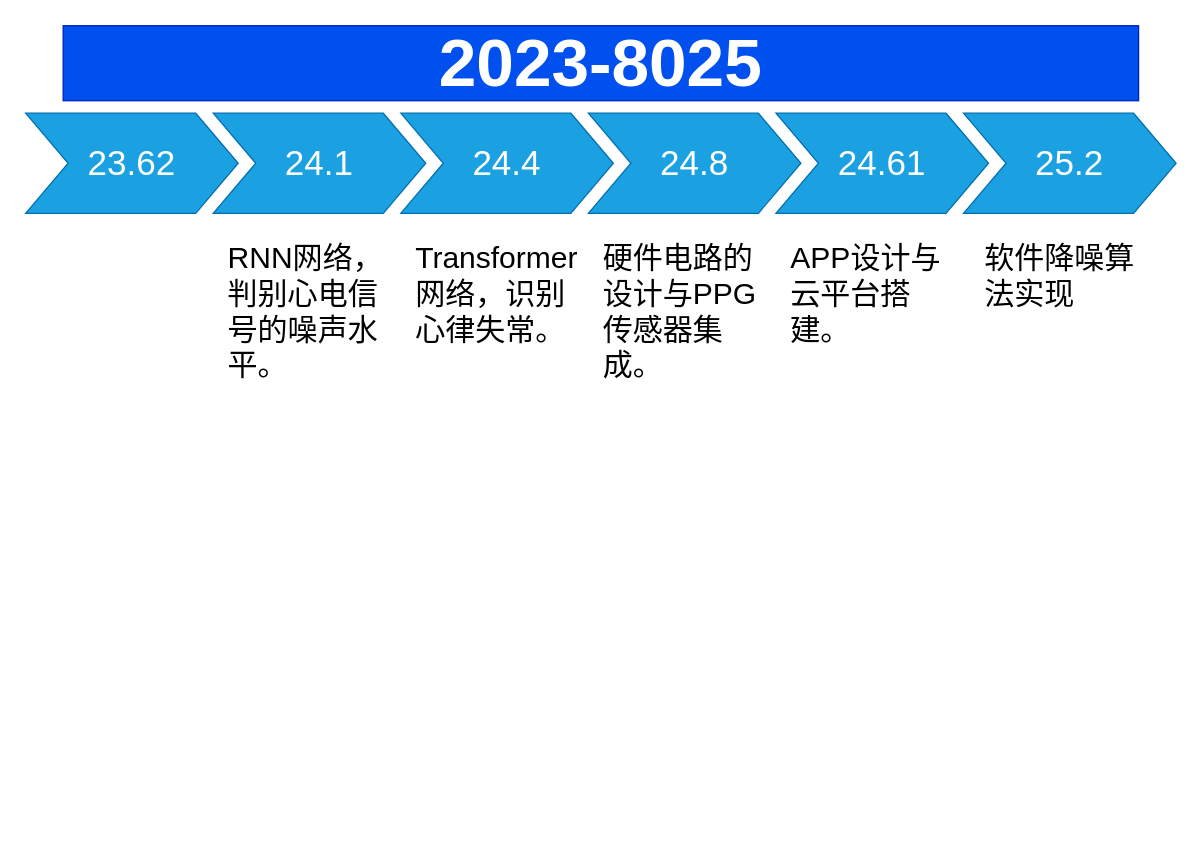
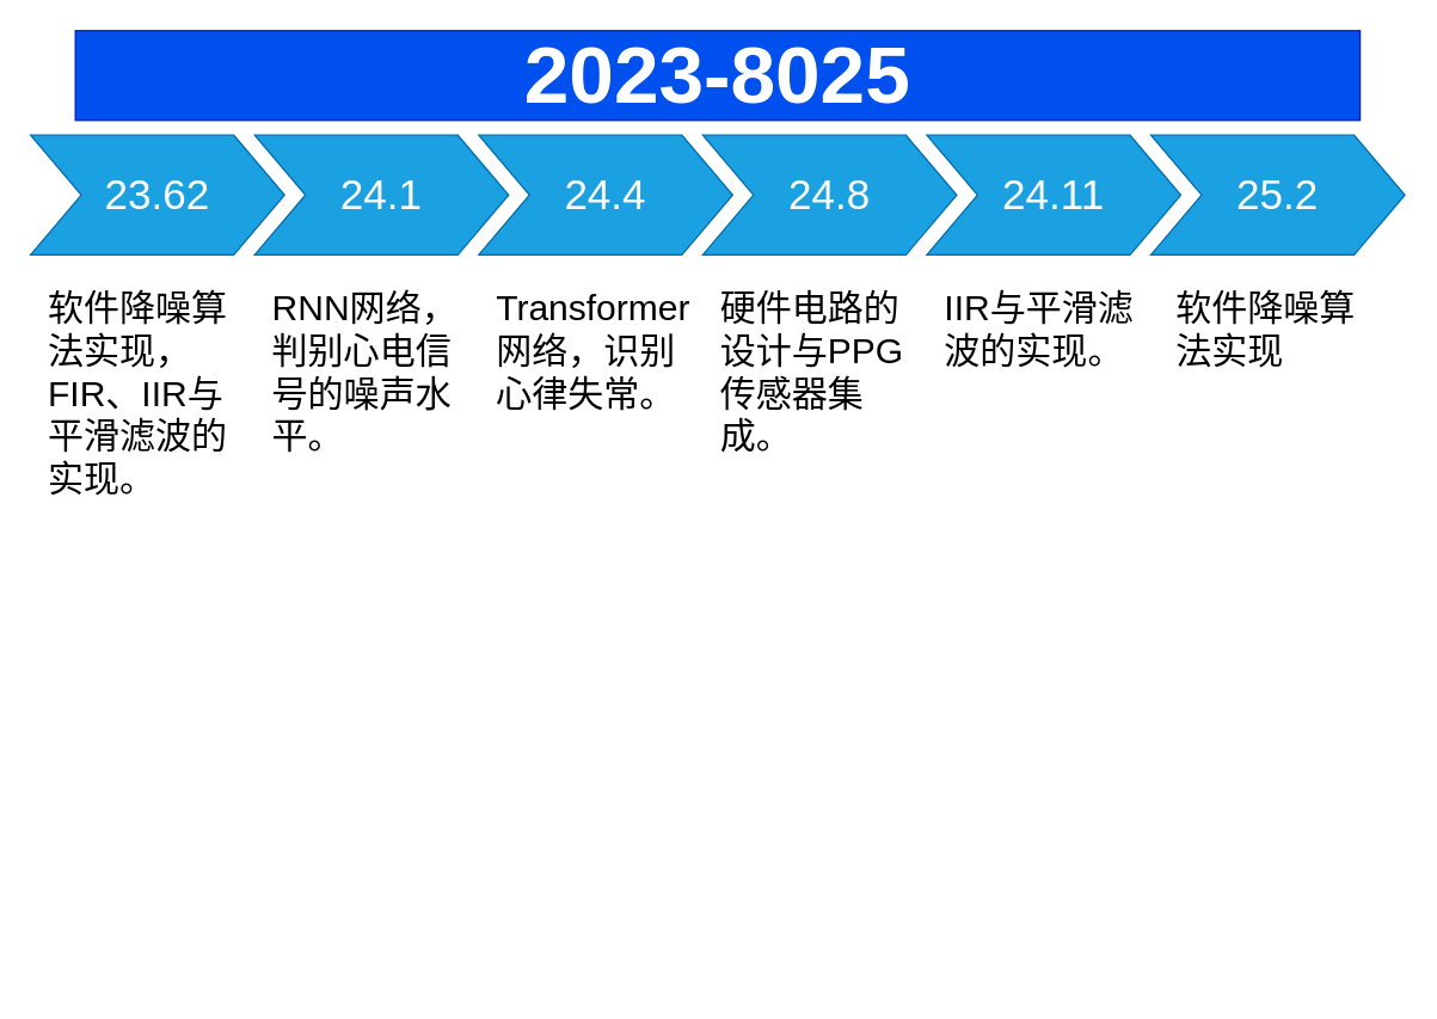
  <mxCell id="0" />
  <mxCell id="1" parent="0" />
  <mxCell id="2" value="23.62" style="shape=step;whiteSpace=wrap;html=1;fontSize=28;fillColor=#1ba1e2;fontColor=#ffffff;strokeColor=#006EAF;" parent="1" vertex="1"><mxGeometry x="20" y="90" width="170" height="80" as="geometry" /></mxCell>
  <mxCell id="3" value="24.1" style="shape=step;whiteSpace=wrap;html=1;fontSize=28;fillColor=#1ba1e2;fontColor=#ffffff;strokeColor=#006EAF;" parent="1" vertex="1"><mxGeometry x="170" y="90" width="170" height="80" as="geometry" /></mxCell>
  <mxCell id="4" value="24.4" style="shape=step;whiteSpace=wrap;html=1;fontSize=28;fillColor=#1ba1e2;fontColor=#ffffff;strokeColor=#006EAF;" parent="1" vertex="1"><mxGeometry x="320" y="90" width="170" height="80" as="geometry" /></mxCell>
  <mxCell id="5" value="24.8" style="shape=step;whiteSpace=wrap;html=1;fontSize=28;fillColor=#1ba1e2;fontColor=#ffffff;strokeColor=#006EAF;" parent="1" vertex="1"><mxGeometry x="470" y="90" width="170" height="80" as="geometry" /></mxCell>
- <mxCell id="6" value="24.61" style="shape=step;whiteSpace=wrap;html=1;fontSize=28;fillColor=#1ba1e2;fontColor=#ffffff;strokeColor=#006EAF;" parent="1" vertex="1"><mxGeometry x="620" y="90" width="170" height="80" as="geometry" /></mxCell>
+ <mxCell id="6" value="24.11" style="shape=step;whiteSpace=wrap;html=1;fontSize=28;fillColor=#1ba1e2;fontColor=#ffffff;strokeColor=#006EAF;" parent="1" vertex="1"><mxGeometry x="620" y="90" width="170" height="80" as="geometry" /></mxCell>
  <mxCell id="7" value="25.2" style="shape=step;whiteSpace=wrap;html=1;fontSize=28;fillColor=#1ba1e2;fontColor=#ffffff;strokeColor=#006EAF;" parent="1" vertex="1"><mxGeometry x="770" y="90" width="170" height="80" as="geometry" /></mxCell>
  <mxCell id="8" value="2023-8025" style="text;html=1;strokeColor=#001DBC;fillColor=#0050ef;align=center;verticalAlign=middle;whiteSpace=wrap;fontSize=54;fontStyle=1;fontColor=#ffffff;" parent="1" vertex="1"><mxGeometry x="50" y="20" width="860" height="60" as="geometry" /></mxCell>
+ <mxCell id="9" value="&lt;font style=&quot;font-size: 24px;&quot;&gt;软件降噪算法实现，FIR、IIR与平滑滤波的实现。&lt;/font&gt;" style="text;spacingTop=-5;fillColor=#ffffff;whiteSpace=wrap;html=1;align=left;fontSize=12;fontFamily=Helvetica;fillColor=none;strokeColor=none;" parent="1" vertex="1"><mxGeometry x="30" y="190" width="140" height="470" as="geometry" /></mxCell>
  <mxCell id="10" value="&lt;font style=&quot;font-size: 24px;&quot;&gt;RNN网络，判别心电信号的噪声水平。&lt;/font&gt;" style="text;spacingTop=-5;fillColor=#ffffff;whiteSpace=wrap;html=1;align=left;fontSize=12;fontFamily=Helvetica;fillColor=none;strokeColor=none;" parent="1" vertex="1"><mxGeometry x="180" y="190" width="140" height="470" as="geometry" /></mxCell>
  <mxCell id="11" value="&lt;font style=&quot;font-size: 24px;&quot;&gt;Transformer网络，识别心律失常。&lt;/font&gt;" style="text;spacingTop=-5;fillColor=#ffffff;whiteSpace=wrap;html=1;align=left;fontSize=12;fontFamily=Helvetica;fillColor=none;strokeColor=none;" parent="1" vertex="1"><mxGeometry x="330" y="190" width="140" height="470" as="geometry" /></mxCell>
  <mxCell id="12" value="&lt;font style=&quot;font-size: 24px;&quot;&gt;硬件电路的设计与PPG传感器集成。&lt;/font&gt;" style="text;spacingTop=-5;fillColor=#ffffff;whiteSpace=wrap;html=1;align=left;fontSize=12;fontFamily=Helvetica;fillColor=none;strokeColor=none;" parent="1" vertex="1"><mxGeometry x="480" y="190" width="140" height="470" as="geometry" /></mxCell>
- <mxCell id="13" value="&lt;font style=&quot;font-size: 24px;&quot;&gt;APP设计与云平台搭建。&lt;/font&gt;" style="text;spacingTop=-5;fillColor=#ffffff;whiteSpace=wrap;html=1;align=left;fontSize=12;fontFamily=Helvetica;fillColor=none;strokeColor=none;" parent="1" vertex="1"><mxGeometry x="630" y="190" width="140" height="470" as="geometry" /></mxCell>
+ <mxCell id="13" value="&lt;font style=&quot;font-size: 24px;&quot;&gt;IIR与平滑滤波的实现。&lt;/font&gt;" style="text;spacingTop=-5;fillColor=#ffffff;whiteSpace=wrap;html=1;align=left;fontSize=12;fontFamily=Helvetica;fillColor=none;strokeColor=none;" parent="1" vertex="1"><mxGeometry x="630" y="190" width="140" height="470" as="geometry" /></mxCell>
  <mxCell id="14" value="&lt;font style=&quot;font-size: 24px;&quot;&gt;软件降噪算法实现&lt;/font&gt;" style="text;spacingTop=-5;fillColor=#ffffff;whiteSpace=wrap;html=1;align=left;fontSize=12;fontFamily=Helvetica;fillColor=none;strokeColor=none;" parent="1" vertex="1"><mxGeometry x="785" y="190" width="140" height="470" as="geometry" /></mxCell>
